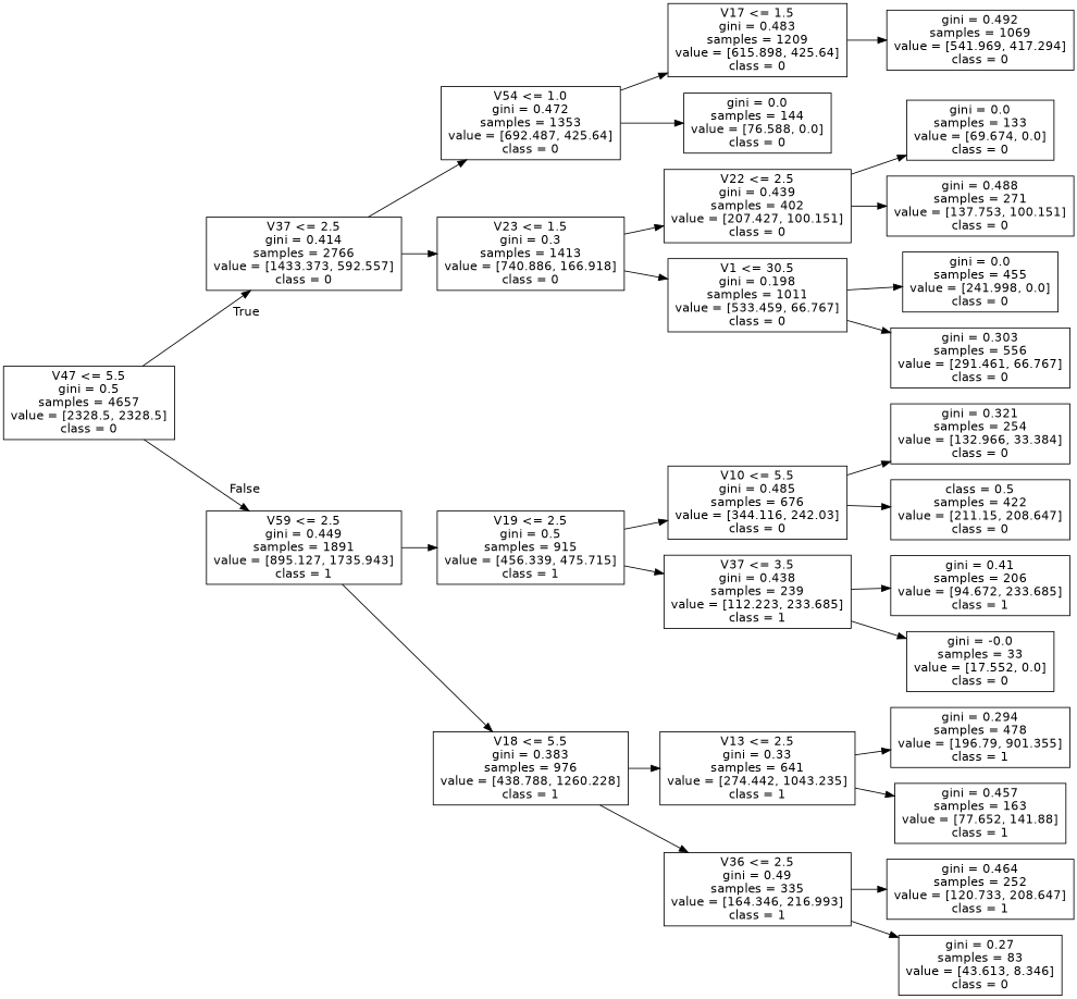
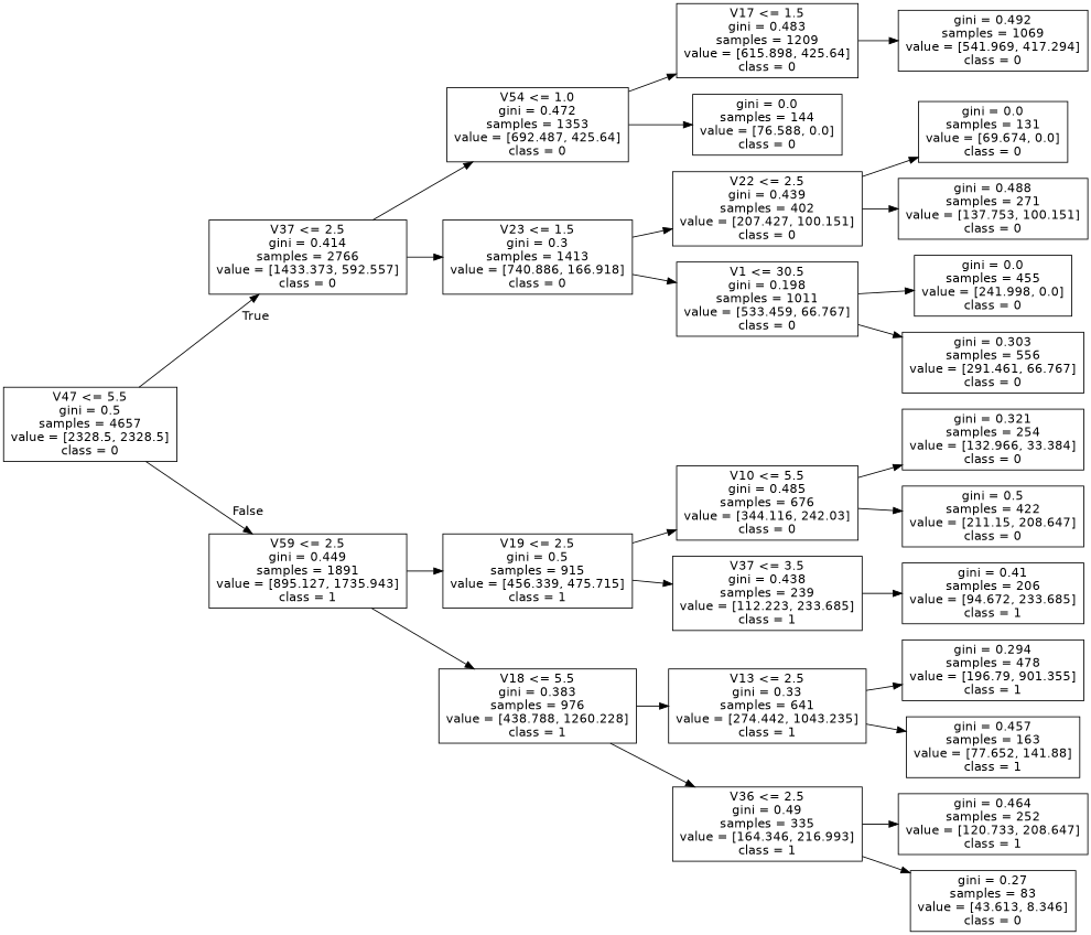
  digraph {
    rankdir=LR
    node [fontname=helvetica shape=box]
    edge [fontname=helvetica]
    n1 [label="V47 <= 5.5\ngini = 0.5\nsamples = 4657\nvalue = [2328.5, 2328.5]\nclass = 0"]
    n2 [label="V37 <= 2.5\ngini = 0.414\nsamples = 2766\nvalue = [1433.373, 592.557]\nclass = 0"]
    n3 [label="V59 <= 2.5\ngini = 0.449\nsamples = 1891\nvalue = [895.127, 1735.943]\nclass = 1"]
    n4 [label="V54 <= 1.0\ngini = 0.472\nsamples = 1353\nvalue = [692.487, 425.64]\nclass = 0"]
    n5 [label="V23 <= 1.5\ngini = 0.3\nsamples = 1413\nvalue = [740.886, 166.918]\nclass = 0"]
    n6 [label="V19 <= 2.5\ngini = 0.5\nsamples = 915\nvalue = [456.339, 475.715]\nclass = 1"]
    n7 [label="V18 <= 5.5\ngini = 0.383\nsamples = 976\nvalue = [438.788, 1260.228]\nclass = 1"]
    n8 [label="V17 <= 1.5\ngini = 0.483\nsamples = 1209\nvalue = [615.898, 425.64]\nclass = 0"]
    n9 [label="gini = 0.0\nsamples = 144\nvalue = [76.588, 0.0]\nclass = 0"]
    n10 [label="V22 <= 2.5\ngini = 0.439\nsamples = 402\nvalue = [207.427, 100.151]\nclass = 0"]
    n11 [label="V1 <= 30.5\ngini = 0.198\nsamples = 1011\nvalue = [533.459, 66.767]\nclass = 0"]
    n12 [label="gini = 0.492\nsamples = 1069\nvalue = [541.969, 417.294]\nclass = 0"]
-   n13 [label="gini = 0.0\nsamples = 133\nvalue = [69.674, 0.0]\nclass = 0"]
+   n13 [label="gini = 0.0\nsamples = 131\nvalue = [69.674, 0.0]\nclass = 0"]
    n14 [label="gini = 0.488\nsamples = 271\nvalue = [137.753, 100.151]\nclass = 0"]
    n15 [label="gini = 0.0\nsamples = 455\nvalue = [241.998, 0.0]\nclass = 0"]
    n16 [label="gini = 0.303\nsamples = 556\nvalue = [291.461, 66.767]\nclass = 0"]
    n17 [label="V10 <= 5.5\ngini = 0.485\nsamples = 676\nvalue = [344.116, 242.03]\nclass = 0"]
    n18 [label="V37 <= 3.5\ngini = 0.438\nsamples = 239\nvalue = [112.223, 233.685]\nclass = 1"]
    n19 [label="V13 <= 2.5\ngini = 0.33\nsamples = 641\nvalue = [274.442, 1043.235]\nclass = 1"]
    n20 [label="V36 <= 2.5\ngini = 0.49\nsamples = 335\nvalue = [164.346, 216.993]\nclass = 1"]
    n21 [label="gini = 0.321\nsamples = 254\nvalue = [132.966, 33.384]\nclass = 0"]
-   n22 [label="class = 0.5\nsamples = 422\nvalue = [211.15, 208.647]\nclass = 0"]
+   n22 [label="gini = 0.5\nsamples = 422\nvalue = [211.15, 208.647]\nclass = 0"]
    n23 [label="gini = 0.41\nsamples = 206\nvalue = [94.672, 233.685]\nclass = 1"]
-   n24 [label="gini = -0.0\nsamples = 33\nvalue = [17.552, 0.0]\nclass = 0"]
    n25 [label="gini = 0.294\nsamples = 478\nvalue = [196.79, 901.355]\nclass = 1"]
    n26 [label="gini = 0.457\nsamples = 163\nvalue = [77.652, 141.88]\nclass = 1"]
    n27 [label="gini = 0.464\nsamples = 252\nvalue = [120.733, 208.647]\nclass = 1"]
    n28 [label="gini = 0.27\nsamples = 83\nvalue = [43.613, 8.346]\nclass = 0"]
    n1 -> n2 [headlabel=True labelangle=45 labeldistance=2.5]
    n1 -> n3 [headlabel=False labelangle=-45 labeldistance=2.5]
    n2 -> n4
    n2 -> n5
    n3 -> n6
    n3 -> n7
    n4 -> n8
    n4 -> n9
    n5 -> n10
    n5 -> n11
    n6 -> n17
    n6 -> n18
    n7 -> n19
    n7 -> n20
    n8 -> n12
    n10 -> n13
    n10 -> n14
    n11 -> n15
    n11 -> n16
    n17 -> n21
    n17 -> n22
    n18 -> n23
-   n18 -> n24
    n19 -> n25
    n19 -> n26
    n20 -> n27
    n20 -> n28
  }
